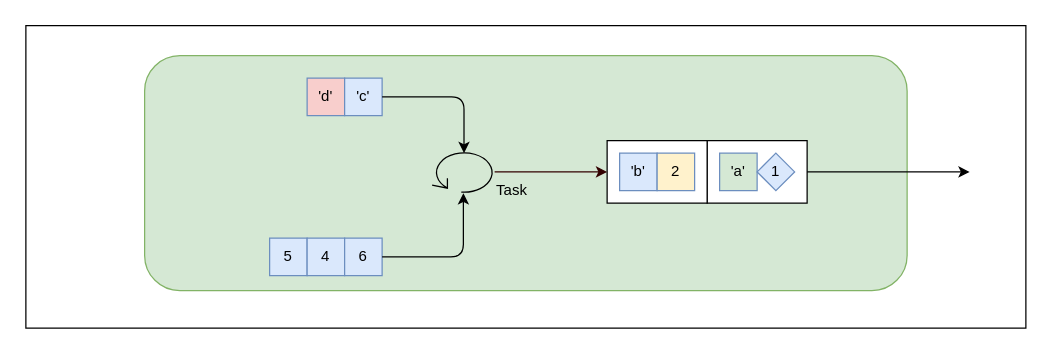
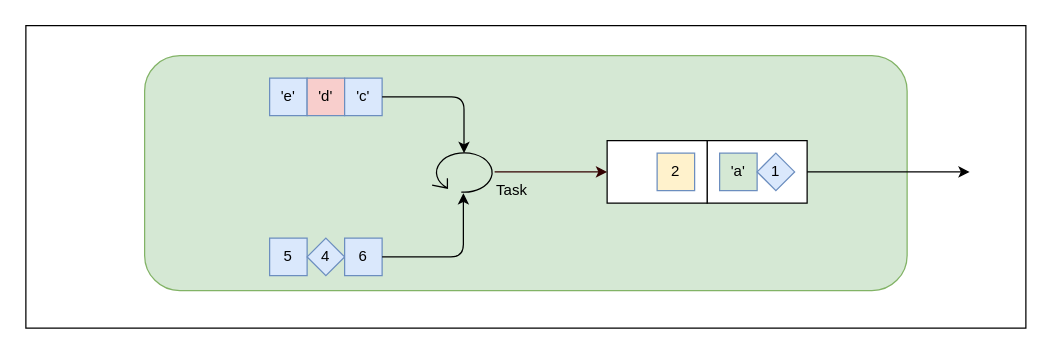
  <mxCell id="0" />
  <mxCell id="1" parent="0" />
  <mxCell id="2" value="" style="rounded=0;whiteSpace=wrap;html=1;" vertex="1" parent="1"><mxGeometry x="20" y="20" width="800" height="242" as="geometry" /></mxCell>
  <mxCell id="3" value="" style="rounded=1;whiteSpace=wrap;html=1;fillColor=#d5e8d4;strokeColor=#82b366;" vertex="1" parent="1"><mxGeometry x="115" y="44" width="610" height="188" as="geometry" /></mxCell>
  <mxCell id="4" value="" style="rounded=0;whiteSpace=wrap;html=1;" vertex="1" parent="1"><mxGeometry x="565" y="112" width="80" height="50" as="geometry" /></mxCell>
  <mxCell id="5" value="" style="rounded=0;whiteSpace=wrap;html=1;" vertex="1" parent="1"><mxGeometry x="485" y="112" width="80" height="50" as="geometry" /></mxCell>
+ <mxCell id="6" value="'e'" style="whiteSpace=wrap;html=1;aspect=fixed;fillColor=#dae8fc;strokeColor=#6c8ebf;" vertex="1" parent="1"><mxGeometry x="215" y="62" width="30" height="30" as="geometry" /></mxCell>
  <mxCell id="7" value="'d'" style="whiteSpace=wrap;html=1;aspect=fixed;fillColor=#f8cecc;strokeColor=#6c8ebf;" vertex="1" parent="1"><mxGeometry x="245" y="62" width="30" height="30" as="geometry" /></mxCell>
  <mxCell id="8" value="'c'" style="whiteSpace=wrap;html=1;aspect=fixed;fillColor=#dae8fc;strokeColor=#6c8ebf;" vertex="1" parent="1"><mxGeometry x="275" y="62" width="30" height="30" as="geometry" /></mxCell>
  <mxCell id="9" value="5" style="whiteSpace=wrap;html=1;aspect=fixed;fillColor=#dae8fc;strokeColor=#6c8ebf;" vertex="1" parent="1"><mxGeometry x="215" y="190" width="30" height="30" as="geometry" /></mxCell>
- <mxCell id="10" value="4" style="whiteSpace=wrap;html=1;aspect=fixed;fillColor=#dae8fc;strokeColor=#6c8ebf;" vertex="1" parent="1"><mxGeometry x="245" y="190" width="30" height="30" as="geometry" /></mxCell>
+ <mxCell id="10" value="4" style="rhombus;whiteSpace=wrap;html=1;aspect=fixed;fillColor=#dae8fc;strokeColor=#6c8ebf;" vertex="1" parent="1"><mxGeometry x="245" y="190" width="30" height="30" as="geometry" /></mxCell>
  <mxCell id="11" value="6" style="whiteSpace=wrap;html=1;aspect=fixed;fillColor=#dae8fc;strokeColor=#6c8ebf;" vertex="1" parent="1"><mxGeometry x="275" y="190" width="30" height="30" as="geometry" /></mxCell>
  <mxCell id="12" value="" style="shape=mxgraph.bpmn.loop;html=1;outlineConnect=0;" vertex="1" parent="1"><mxGeometry x="345" y="120" width="50" height="34" as="geometry" /></mxCell>
  <mxCell id="13" value="Task" style="text;html=1;strokeColor=none;fillColor=none;align=center;verticalAlign=middle;whiteSpace=wrap;rounded=0;" vertex="1" parent="1"><mxGeometry x="389" y="142" width="40" height="20" as="geometry" /></mxCell>
  <mxCell id="14" value="" style="endArrow=classic;html=1;edgeStyle=orthogonalEdgeStyle;fillColor=#f8cecc;strokeColor=#330000;entryX=0;entryY=0.5;entryDx=0;entryDy=0;" edge="1" parent="1" source="12" target="5"><mxGeometry width="50" height="50" relative="1" as="geometry"><mxPoint x="25" y="147" as="sourcePoint" /><mxPoint x="455" y="137" as="targetPoint" /></mxGeometry></mxCell>
  <mxCell id="15" value="'a'" style="whiteSpace=wrap;html=1;aspect=fixed;fillColor=#d5e8d4;strokeColor=#6c8ebf;" vertex="1" parent="1"><mxGeometry x="575" y="122" width="30" height="30" as="geometry" /></mxCell>
  <mxCell id="16" value="1" style="rhombus;whiteSpace=wrap;html=1;aspect=fixed;fillColor=#dae8fc;strokeColor=#6c8ebf;" vertex="1" parent="1"><mxGeometry x="605" y="122" width="30" height="30" as="geometry" /></mxCell>
- <mxCell id="17" value="'b'" style="whiteSpace=wrap;html=1;aspect=fixed;fillColor=#dae8fc;strokeColor=#6c8ebf;" vertex="1" parent="1"><mxGeometry x="495" y="122" width="30" height="30" as="geometry" /></mxCell>
  <mxCell id="18" value="2" style="whiteSpace=wrap;html=1;aspect=fixed;fillColor=#fff2cc;strokeColor=#6c8ebf;" vertex="1" parent="1"><mxGeometry x="525" y="122" width="30" height="30" as="geometry" /></mxCell>
  <mxCell id="19" value="" style="endArrow=classic;html=1;exitX=1;exitY=0.5;exitDx=0;exitDy=0;" edge="1" parent="1" source="4"><mxGeometry width="50" height="50" relative="1" as="geometry"><mxPoint x="25" y="147" as="sourcePoint" /><mxPoint x="775" y="137" as="targetPoint" /></mxGeometry></mxCell>
  <mxCell id="20" value="" style="endArrow=classic;html=1;edgeStyle=orthogonalEdgeStyle;" edge="1" parent="1" source="11" target="12"><mxGeometry width="50" height="50" relative="1" as="geometry"><mxPoint x="365" y="410" as="sourcePoint" /><mxPoint x="370" y="182" as="targetPoint" /></mxGeometry></mxCell>
  <mxCell id="21" value="" style="endArrow=classic;html=1;edgeStyle=orthogonalEdgeStyle;exitX=1;exitY=0.5;exitDx=0;exitDy=0;entryX=0.51;entryY=0.059;entryDx=0;entryDy=0;entryPerimeter=0;" edge="1" parent="1" source="8" target="12"><mxGeometry width="50" height="50" relative="1" as="geometry"><mxPoint x="365" y="382" as="sourcePoint" /><mxPoint x="415" y="332" as="targetPoint" /></mxGeometry></mxCell>
